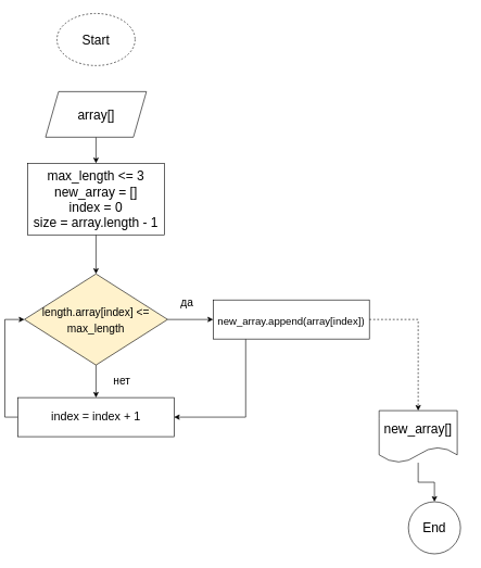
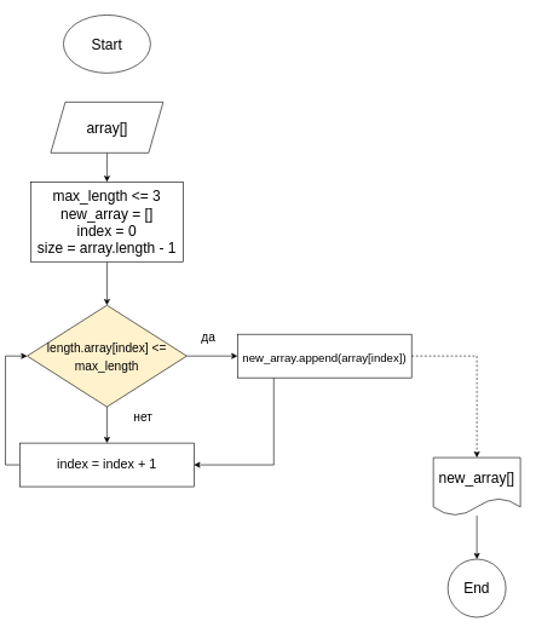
  <mxCell id="0" />
  <mxCell id="1" parent="0" />
- <mxCell id="2" value="Start" style="ellipse;whiteSpace=wrap;html=1;fontSize=20;dashed=1;" parent="1" vertex="1"><mxGeometry x="80" y="20" width="120" height="80" as="geometry" /></mxCell>
+ <mxCell id="2" value="Start" style="ellipse;whiteSpace=wrap;html=1;fontSize=20;" parent="1" vertex="1"><mxGeometry x="80" y="20" width="120" height="80" as="geometry" /></mxCell>
  <mxCell id="3" value="" style="edgeStyle=orthogonalEdgeStyle;rounded=0;orthogonalLoop=1;jettySize=auto;html=1;" parent="1" source="4" target="7" edge="1"><mxGeometry relative="1" as="geometry" /></mxCell>
  <mxCell id="4" value="max_length &amp;lt;= 3&lt;br&gt;new_array = []&lt;br&gt;index = 0&lt;br&gt;size = array.length - 1" style="whiteSpace=wrap;html=1;fontSize=20;" parent="1" vertex="1"><mxGeometry x="35" y="250" width="210" height="110" as="geometry" /></mxCell>
  <mxCell id="5" value="" style="edgeStyle=orthogonalEdgeStyle;rounded=0;orthogonalLoop=1;jettySize=auto;html=1;" edge="1" parent="1" source="7" target="20"><mxGeometry relative="1" as="geometry" /></mxCell>
  <mxCell id="6" value="" style="edgeStyle=orthogonalEdgeStyle;rounded=0;orthogonalLoop=1;jettySize=auto;html=1;" edge="1" parent="1" source="7" target="13"><mxGeometry relative="1" as="geometry" /></mxCell>
  <mxCell id="7" value="&lt;font style=&quot;font-size: 17px;&quot;&gt;length.array[index] &amp;lt;= max_length&lt;/font&gt;" style="rhombus;whiteSpace=wrap;html=1;fontSize=20;fillColor=#fff2cc;" parent="1" vertex="1"><mxGeometry x="30" y="420" width="220" height="140" as="geometry" /></mxCell>
  <mxCell id="8" value="да" style="text;html=1;strokeColor=none;fillColor=none;align=center;verticalAlign=middle;whiteSpace=wrap;rounded=0;fontSize=17;" parent="1" vertex="1"><mxGeometry x="250" y="450" width="60" height="30" as="geometry" /></mxCell>
- <mxCell id="9" value="нет" style="text;html=1;strokeColor=none;fillColor=none;align=center;verticalAlign=middle;whiteSpace=wrap;rounded=0;fontSize=17;" parent="1" vertex="1"><mxGeometry x="150" y="570" width="60" height="30" as="geometry" /></mxCell>
+ <mxCell id="9" value="нет" style="text;html=1;strokeColor=none;fillColor=none;align=center;verticalAlign=middle;whiteSpace=wrap;rounded=0;fontSize=17;" parent="1" vertex="1"><mxGeometry x="160" y="560" width="60" height="30" as="geometry" /></mxCell>
  <mxCell id="10" value="" style="edgeStyle=orthogonalEdgeStyle;rounded=0;orthogonalLoop=1;jettySize=auto;html=1;" parent="1" source="11" target="4" edge="1"><mxGeometry relative="1" as="geometry" /></mxCell>
  <mxCell id="11" value="array[]" style="shape=parallelogram;perimeter=parallelogramPerimeter;whiteSpace=wrap;html=1;fixedSize=1;fontSize=20;" parent="1" vertex="1"><mxGeometry x="62.5" y="140" width="155" height="70" as="geometry" /></mxCell>
  <mxCell id="12" style="edgeStyle=orthogonalEdgeStyle;rounded=0;orthogonalLoop=1;jettySize=auto;html=1;exitX=0;exitY=0.5;exitDx=0;exitDy=0;entryX=0;entryY=0.5;entryDx=0;entryDy=0;" edge="1" parent="1" source="13" target="7"><mxGeometry relative="1" as="geometry" /></mxCell>
  <mxCell id="13" value="index = index + 1" style="whiteSpace=wrap;html=1;fontSize=18;" parent="1" vertex="1"><mxGeometry x="20" y="610" width="240" height="60" as="geometry" /></mxCell>
  <mxCell id="14" value="" style="edgeStyle=orthogonalEdgeStyle;rounded=0;orthogonalLoop=1;jettySize=auto;html=1;dashed=1;" edge="1" parent="1" source="20" target="17"><mxGeometry relative="1" as="geometry" /></mxCell>
  <mxCell id="15" style="edgeStyle=orthogonalEdgeStyle;rounded=0;orthogonalLoop=1;jettySize=auto;html=1;entryX=1;entryY=0.5;entryDx=0;entryDy=0;" edge="1" parent="1" source="20" target="13"><mxGeometry relative="1" as="geometry"><mxPoint x="450" y="630" as="targetPoint" /><mxPoint x="480" y="510" as="sourcePoint" /><Array as="points"><mxPoint x="370" y="640" /></Array></mxGeometry></mxCell>
  <mxCell id="16" value="" style="edgeStyle=orthogonalEdgeStyle;rounded=0;orthogonalLoop=1;jettySize=auto;html=1;" edge="1" parent="1" source="17" target="18"><mxGeometry relative="1" as="geometry" /></mxCell>
- <mxCell id="17" value="new_array[]" style="shape=document;whiteSpace=wrap;html=1;boundedLbl=1;fontSize=20;" vertex="1" parent="1"><mxGeometry x="575" y="630" width="120" height="80" as="geometry" /></mxCell>
- <mxCell id="18" value="End" style="ellipse;whiteSpace=wrap;html=1;fontSize=20;" vertex="1" parent="1"><mxGeometry x="620" y="770" width="80" height="80" as="geometry" /></mxCell>
+ <mxCell id="17" value="new_array[]" style="shape=document;whiteSpace=wrap;html=1;boundedLbl=1;fontSize=20;" vertex="1" parent="1"><mxGeometry x="590" y="630" width="120" height="80" as="geometry" /></mxCell>
+ <mxCell id="18" value="End" style="ellipse;whiteSpace=wrap;html=1;fontSize=20;" vertex="1" parent="1"><mxGeometry x="610" y="770" width="80" height="80" as="geometry" /></mxCell>
  <mxCell id="19" value="" style="edgeStyle=orthogonalEdgeStyle;rounded=0;orthogonalLoop=1;jettySize=auto;html=1;entryX=1;entryY=0.5;entryDx=0;entryDy=0;" edge="1" parent="1" target="20"><mxGeometry relative="1" as="geometry"><mxPoint x="260" y="640" as="targetPoint" /><mxPoint x="480" y="510" as="sourcePoint" /></mxGeometry></mxCell>
  <mxCell id="20" value="&lt;font style=&quot;font-size: 16px;&quot;&gt;new_array.append(array[index])&lt;/font&gt;" style="whiteSpace=wrap;html=1;fontSize=20;" vertex="1" parent="1"><mxGeometry x="320" y="460" width="240" height="60" as="geometry" /></mxCell>
